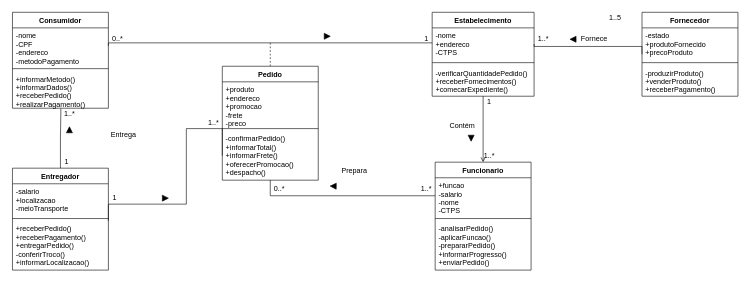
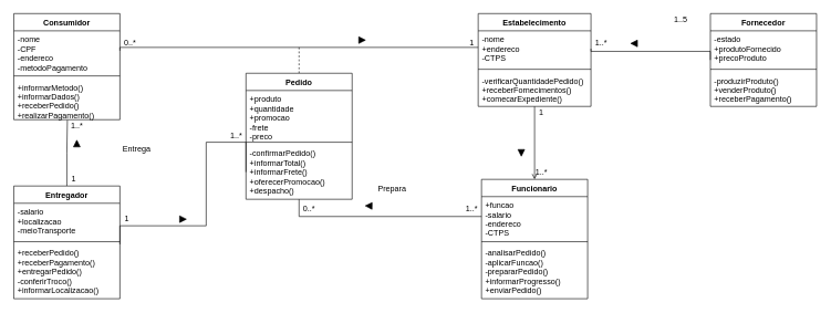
  <mxCell id="0" />
  <mxCell id="1" parent="0" />
  <mxCell id="2" style="edgeStyle=orthogonalEdgeStyle;rounded=0;orthogonalLoop=1;jettySize=auto;html=1;endArrow=open;endFill=0;" parent="1" source="3" target="11" edge="1"><mxGeometry relative="1" as="geometry" /></mxCell>
  <mxCell id="3" value="Estabelecimento" style="swimlane;fontStyle=1;align=center;verticalAlign=top;childLayout=stackLayout;horizontal=1;startSize=26;horizontalStack=0;resizeParent=1;resizeParentMax=0;resizeLast=0;collapsible=1;marginBottom=0;" parent="1" vertex="1"><mxGeometry x="720" y="20" width="170" height="140" as="geometry" /></mxCell>
  <mxCell id="4" value="-nome&#10;+endereco&#10;-CTPS" style="text;strokeColor=none;fillColor=none;align=left;verticalAlign=top;spacingLeft=4;spacingRight=4;overflow=hidden;rotatable=0;points=[[0,0.5],[1,0.5]];portConstraint=eastwest;" parent="3" vertex="1"><mxGeometry y="26" width="170" height="54" as="geometry" /></mxCell>
  <mxCell id="5" value="" style="line;strokeWidth=1;fillColor=none;align=left;verticalAlign=middle;spacingTop=-1;spacingLeft=3;spacingRight=3;rotatable=0;labelPosition=right;points=[];portConstraint=eastwest;" parent="3" vertex="1"><mxGeometry y="80" width="170" height="8" as="geometry" /></mxCell>
  <mxCell id="6" value="-verificarQuantidadePedido()&#10;+receberFornecimentos()&#10;+comecarExpediente()" style="text;strokeColor=none;fillColor=none;align=left;verticalAlign=top;spacingLeft=4;spacingRight=4;overflow=hidden;rotatable=0;points=[[0,0.5],[1,0.5]];portConstraint=eastwest;" parent="3" vertex="1"><mxGeometry y="88" width="170" height="52" as="geometry" /></mxCell>
  <mxCell id="7" value="Consumidor" style="swimlane;fontStyle=1;align=center;verticalAlign=top;childLayout=stackLayout;horizontal=1;startSize=26;horizontalStack=0;resizeParent=1;resizeParentMax=0;resizeLast=0;collapsible=1;marginBottom=0;" parent="1" vertex="1"><mxGeometry x="20" y="20" width="160" height="160" as="geometry" /></mxCell>
  <mxCell id="8" value="-nome&#10;-CPF&#10;-endereco&#10;-metodoPagamento" style="text;strokeColor=none;fillColor=none;align=left;verticalAlign=top;spacingLeft=4;spacingRight=4;overflow=hidden;rotatable=0;points=[[0,0.5],[1,0.5]];portConstraint=eastwest;" parent="7" vertex="1"><mxGeometry y="26" width="160" height="64" as="geometry" /></mxCell>
  <mxCell id="9" value="" style="line;strokeWidth=1;fillColor=none;align=left;verticalAlign=middle;spacingTop=-1;spacingLeft=3;spacingRight=3;rotatable=0;labelPosition=right;points=[];portConstraint=eastwest;" parent="7" vertex="1"><mxGeometry y="90" width="160" height="8" as="geometry" /></mxCell>
  <mxCell id="10" value="+informarMetodo()&#10;+informarDados()&#10;+receberPedido()&#10;+realizarPagamento()" style="text;strokeColor=none;fillColor=none;align=left;verticalAlign=top;spacingLeft=4;spacingRight=4;overflow=hidden;rotatable=0;points=[[0,0.5],[1,0.5]];portConstraint=eastwest;" parent="7" vertex="1"><mxGeometry y="98" width="160" height="62" as="geometry" /></mxCell>
  <mxCell id="11" value="Funcionario" style="swimlane;fontStyle=1;align=center;verticalAlign=top;childLayout=stackLayout;horizontal=1;startSize=26;horizontalStack=0;resizeParent=1;resizeParentMax=0;resizeLast=0;collapsible=1;marginBottom=0;" parent="1" vertex="1"><mxGeometry x="725" y="270" width="160" height="180" as="geometry" /></mxCell>
- <mxCell id="12" value="+funcao&#10;-salario&#10;-nome&#10;-CTPS" style="text;strokeColor=none;fillColor=none;align=left;verticalAlign=top;spacingLeft=4;spacingRight=4;overflow=hidden;rotatable=0;points=[[0,0.5],[1,0.5]];portConstraint=eastwest;" parent="11" vertex="1"><mxGeometry y="26" width="160" height="64" as="geometry" /></mxCell>
+ <mxCell id="12" value="+funcao&#10;-salario&#10;-endereco&#10;-CTPS" style="text;strokeColor=none;fillColor=none;align=left;verticalAlign=top;spacingLeft=4;spacingRight=4;overflow=hidden;rotatable=0;points=[[0,0.5],[1,0.5]];portConstraint=eastwest;" parent="11" vertex="1"><mxGeometry y="26" width="160" height="64" as="geometry" /></mxCell>
  <mxCell id="13" value="" style="line;strokeWidth=1;fillColor=none;align=left;verticalAlign=middle;spacingTop=-1;spacingLeft=3;spacingRight=3;rotatable=0;labelPosition=right;points=[];portConstraint=eastwest;" parent="11" vertex="1"><mxGeometry y="90" width="160" height="8" as="geometry" /></mxCell>
  <mxCell id="14" value="-analisarPedido()&#10;-aplicarFuncao()&#10;-prepararPedido()&#10;+informarProgresso()&#10;+enviarPedido()" style="text;strokeColor=none;fillColor=none;align=left;verticalAlign=top;spacingLeft=4;spacingRight=4;overflow=hidden;rotatable=0;points=[[0,0.5],[1,0.5]];portConstraint=eastwest;" parent="11" vertex="1"><mxGeometry y="98" width="160" height="82" as="geometry" /></mxCell>
  <mxCell id="15" value="Fornecedor" style="swimlane;fontStyle=1;align=center;verticalAlign=top;childLayout=stackLayout;horizontal=1;startSize=26;horizontalStack=0;resizeParent=1;resizeParentMax=0;resizeLast=0;collapsible=1;marginBottom=0;" parent="1" vertex="1"><mxGeometry x="1070" y="20" width="160" height="140" as="geometry" /></mxCell>
  <mxCell id="16" value="-estado&#10;+produtoFornecido&#10;+precoProduto" style="text;strokeColor=none;fillColor=none;align=left;verticalAlign=top;spacingLeft=4;spacingRight=4;overflow=hidden;rotatable=0;points=[[0,0.5],[1,0.5]];portConstraint=eastwest;" parent="15" vertex="1"><mxGeometry y="26" width="160" height="54" as="geometry" /></mxCell>
  <mxCell id="17" value="" style="line;strokeWidth=1;fillColor=none;align=left;verticalAlign=middle;spacingTop=-1;spacingLeft=3;spacingRight=3;rotatable=0;labelPosition=right;points=[];portConstraint=eastwest;" parent="15" vertex="1"><mxGeometry y="80" width="160" height="8" as="geometry" /></mxCell>
  <mxCell id="18" value="-produzirProduto()&#10;+venderProduto()&#10;+receberPagamento()" style="text;strokeColor=none;fillColor=none;align=left;verticalAlign=top;spacingLeft=4;spacingRight=4;overflow=hidden;rotatable=0;points=[[0,0.5],[1,0.5]];portConstraint=eastwest;" parent="15" vertex="1"><mxGeometry y="88" width="160" height="52" as="geometry" /></mxCell>
  <mxCell id="19" style="edgeStyle=orthogonalEdgeStyle;rounded=0;orthogonalLoop=1;jettySize=auto;html=1;entryX=0.505;entryY=1.008;entryDx=0;entryDy=0;entryPerimeter=0;endArrow=none;endFill=0;" edge="1" parent="1" source="20" target="10"><mxGeometry relative="1" as="geometry" /></mxCell>
  <mxCell id="20" value="Entregador" style="swimlane;fontStyle=1;align=center;verticalAlign=top;childLayout=stackLayout;horizontal=1;startSize=26;horizontalStack=0;resizeParent=1;resizeParentMax=0;resizeLast=0;collapsible=1;marginBottom=0;" parent="1" vertex="1"><mxGeometry x="20" y="280" width="160" height="170" as="geometry" /></mxCell>
  <mxCell id="21" value="-salario&#10;+localizacao&#10;-meioTransporte" style="text;strokeColor=none;fillColor=none;align=left;verticalAlign=top;spacingLeft=4;spacingRight=4;overflow=hidden;rotatable=0;points=[[0,0.5],[1,0.5]];portConstraint=eastwest;" parent="20" vertex="1"><mxGeometry y="26" width="160" height="54" as="geometry" /></mxCell>
  <mxCell id="22" value="" style="line;strokeWidth=1;fillColor=none;align=left;verticalAlign=middle;spacingTop=-1;spacingLeft=3;spacingRight=3;rotatable=0;labelPosition=right;points=[];portConstraint=eastwest;" parent="20" vertex="1"><mxGeometry y="80" width="160" height="8" as="geometry" /></mxCell>
  <mxCell id="23" value="+receberPedido()&#10;+receberPagamento()&#10;+entregarPedido()&#10;-conferirTroco()&#10;+informarLocalizacao()" style="text;strokeColor=none;fillColor=none;align=left;verticalAlign=top;spacingLeft=4;spacingRight=4;overflow=hidden;rotatable=0;points=[[0,0.5],[1,0.5]];portConstraint=eastwest;" parent="20" vertex="1"><mxGeometry y="88" width="160" height="82" as="geometry" /></mxCell>
  <mxCell id="24" style="edgeStyle=orthogonalEdgeStyle;rounded=0;orthogonalLoop=1;jettySize=auto;html=1;exitX=1;exitY=0.5;exitDx=0;exitDy=0;entryX=0;entryY=0.5;entryDx=0;entryDy=0;endArrow=none;endFill=0;" parent="1" source="4" target="15" edge="1"><mxGeometry relative="1" as="geometry"><Array as="points"><mxPoint x="890" y="77" /></Array></mxGeometry></mxCell>
- <mxCell id="25" value="Fornece" style="text;html=1;align=center;verticalAlign=middle;resizable=0;points=[];autosize=1;strokeColor=none;fillColor=none;" parent="1" vertex="1"><mxGeometry x="960" y="55" width="60" height="20" as="geometry" /></mxCell>
  <mxCell id="26" value="" style="triangle;whiteSpace=wrap;html=1;fillColor=#000000;rotation=-180;" parent="1" vertex="1"><mxGeometry x="950" y="60" width="10" height="10" as="geometry" /></mxCell>
  <mxCell id="27" style="edgeStyle=orthogonalEdgeStyle;rounded=0;orthogonalLoop=1;jettySize=auto;html=1;exitX=0.5;exitY=0;exitDx=0;exitDy=0;endArrow=none;endFill=0;dashed=1;" parent="1" source="28" edge="1"><mxGeometry relative="1" as="geometry"><mxPoint x="450" y="70" as="targetPoint" /></mxGeometry></mxCell>
  <mxCell id="28" value="Pedido" style="swimlane;fontStyle=1;align=center;verticalAlign=top;childLayout=stackLayout;horizontal=1;startSize=26;horizontalStack=0;resizeParent=1;resizeParentMax=0;resizeLast=0;collapsible=1;marginBottom=0;" parent="1" vertex="1"><mxGeometry x="370" y="110" width="160" height="190" as="geometry" /></mxCell>
- <mxCell id="29" value="+produto&#10;+endereco&#10;+promocao&#10;-frete&#10;-preco" style="text;strokeColor=none;fillColor=none;align=left;verticalAlign=top;spacingLeft=4;spacingRight=4;overflow=hidden;rotatable=0;points=[[0,0.5],[1,0.5]];portConstraint=eastwest;" parent="28" vertex="1"><mxGeometry y="26" width="160" height="74" as="geometry" /></mxCell>
+ <mxCell id="29" value="+produto&#10;+quantidade&#10;+promocao&#10;-frete&#10;-preco" style="text;strokeColor=none;fillColor=none;align=left;verticalAlign=top;spacingLeft=4;spacingRight=4;overflow=hidden;rotatable=0;points=[[0,0.5],[1,0.5]];portConstraint=eastwest;" parent="28" vertex="1"><mxGeometry y="26" width="160" height="74" as="geometry" /></mxCell>
  <mxCell id="30" value="" style="line;strokeWidth=1;fillColor=none;align=left;verticalAlign=middle;spacingTop=-1;spacingLeft=3;spacingRight=3;rotatable=0;labelPosition=right;points=[];portConstraint=eastwest;" parent="28" vertex="1"><mxGeometry y="100" width="160" height="8" as="geometry" /></mxCell>
  <mxCell id="31" value="-confirmarPedido()&#10;+informarTotal()&#10;+informarFrete()&#10;+oferecerPromocao()&#10;+despacho()" style="text;strokeColor=none;fillColor=none;align=left;verticalAlign=top;spacingLeft=4;spacingRight=4;overflow=hidden;rotatable=0;points=[[0,0.5],[1,0.5]];portConstraint=eastwest;" parent="28" vertex="1"><mxGeometry y="108" width="160" height="82" as="geometry" /></mxCell>
  <mxCell id="32" value="Prepara" style="text;html=1;align=center;verticalAlign=middle;resizable=0;points=[];autosize=1;strokeColor=none;fillColor=none;" parent="1" vertex="1"><mxGeometry x="560" y="275" width="60" height="20" as="geometry" /></mxCell>
  <mxCell id="33" style="edgeStyle=orthogonalEdgeStyle;rounded=0;orthogonalLoop=1;jettySize=auto;html=1;exitX=1;exitY=0.5;exitDx=0;exitDy=0;entryX=0;entryY=0.5;entryDx=0;entryDy=0;endArrow=none;endFill=0;" parent="1" edge="1"><mxGeometry relative="1" as="geometry"><mxPoint x="180" y="76" as="sourcePoint" /><mxPoint x="720" y="71" as="targetPoint" /><Array as="points"><mxPoint x="180" y="71" /></Array></mxGeometry></mxCell>
  <mxCell id="34" style="edgeStyle=orthogonalEdgeStyle;rounded=0;orthogonalLoop=1;jettySize=auto;html=1;entryX=0;entryY=0.5;entryDx=0;entryDy=0;endArrow=none;endFill=0;" parent="1" edge="1"><mxGeometry relative="1" as="geometry"><mxPoint x="180" y="368" as="sourcePoint" /><mxPoint x="370" y="259" as="targetPoint" /><Array as="points"><mxPoint x="180" y="340" /><mxPoint x="310" y="340" /><mxPoint x="310" y="214" /><mxPoint x="370" y="214" /></Array></mxGeometry></mxCell>
  <mxCell id="35" value="" style="triangle;whiteSpace=wrap;html=1;fillColor=#000000;rotation=0;" parent="1" vertex="1"><mxGeometry x="270" y="325" width="10" height="10" as="geometry" /></mxCell>
  <mxCell id="36" value="" style="triangle;whiteSpace=wrap;html=1;fillColor=#000000;rotation=0;" parent="1" vertex="1"><mxGeometry x="540" y="55" width="10" height="10" as="geometry" /></mxCell>
  <mxCell id="37" value="" style="triangle;whiteSpace=wrap;html=1;fillColor=#000000;rotation=-179;" parent="1" vertex="1"><mxGeometry x="550" y="305" width="10" height="10" as="geometry" /></mxCell>
  <mxCell id="38" value="0..*" style="text;html=1;align=center;verticalAlign=middle;resizable=0;points=[];autosize=1;strokeColor=none;fillColor=none;rotation=0;" parent="1" vertex="1"><mxGeometry x="180" y="55" width="30" height="20" as="geometry" /></mxCell>
  <mxCell id="39" value="1" style="text;html=1;align=center;verticalAlign=middle;resizable=0;points=[];autosize=1;strokeColor=none;fillColor=none;" parent="1" vertex="1"><mxGeometry x="700" y="55" width="20" height="20" as="geometry" /></mxCell>
- <mxCell id="40" value="Contém" style="text;html=1;align=center;verticalAlign=middle;resizable=0;points=[];autosize=1;strokeColor=none;fillColor=none;" parent="1" vertex="1"><mxGeometry x="740" y="200" width="60" height="20" as="geometry" /></mxCell>
  <mxCell id="41" value="" style="triangle;whiteSpace=wrap;html=1;fillColor=#000000;rotation=0;direction=south;" parent="1" vertex="1"><mxGeometry x="780" y="225" width="10" height="10" as="geometry" /></mxCell>
  <mxCell id="42" value="1..*" style="text;html=1;align=center;verticalAlign=middle;resizable=0;points=[];autosize=1;strokeColor=none;fillColor=none;" parent="1" vertex="1"><mxGeometry x="340" y="195" width="30" height="20" as="geometry" /></mxCell>
  <mxCell id="43" value="1" style="text;html=1;align=center;verticalAlign=middle;resizable=0;points=[];autosize=1;strokeColor=none;fillColor=none;" parent="1" vertex="1"><mxGeometry x="180" y="320" width="20" height="20" as="geometry" /></mxCell>
  <mxCell id="44" value="0..*" style="text;html=1;align=center;verticalAlign=middle;resizable=0;points=[];autosize=1;strokeColor=none;fillColor=none;" parent="1" vertex="1"><mxGeometry x="450" y="305" width="30" height="20" as="geometry" /></mxCell>
  <mxCell id="45" value="1..*" style="text;html=1;align=center;verticalAlign=middle;resizable=0;points=[];autosize=1;strokeColor=none;fillColor=none;" parent="1" vertex="1"><mxGeometry x="695" y="305" width="30" height="20" as="geometry" /></mxCell>
  <mxCell id="46" value="1..*" style="text;html=1;align=center;verticalAlign=middle;resizable=0;points=[];autosize=1;strokeColor=none;fillColor=none;" parent="1" vertex="1"><mxGeometry x="800" y="250" width="30" height="20" as="geometry" /></mxCell>
  <mxCell id="47" value="1" style="text;html=1;align=center;verticalAlign=middle;resizable=0;points=[];autosize=1;strokeColor=none;fillColor=none;" parent="1" vertex="1"><mxGeometry x="805" y="160" width="20" height="20" as="geometry" /></mxCell>
  <mxCell id="48" value="1..5" style="text;html=1;align=center;verticalAlign=middle;resizable=0;points=[];autosize=1;strokeColor=none;fillColor=none;" parent="1" vertex="1"><mxGeometry x="1005" y="20" width="40" height="20" as="geometry" /></mxCell>
  <mxCell id="49" value="1..*" style="text;html=1;align=center;verticalAlign=middle;resizable=0;points=[];autosize=1;strokeColor=none;fillColor=none;" parent="1" vertex="1"><mxGeometry x="890" y="55" width="30" height="20" as="geometry" /></mxCell>
  <mxCell id="50" style="edgeStyle=orthogonalEdgeStyle;rounded=0;orthogonalLoop=1;jettySize=auto;html=1;endArrow=none;endFill=0;" parent="1" edge="1"><mxGeometry relative="1" as="geometry"><mxPoint x="725" y="326" as="sourcePoint" /><mxPoint x="450" y="300" as="targetPoint" /><Array as="points"><mxPoint x="450" y="326" /></Array></mxGeometry></mxCell>
  <mxCell id="51" value="Entrega" style="text;html=1;align=center;verticalAlign=middle;resizable=0;points=[];autosize=1;strokeColor=none;fillColor=none;" vertex="1" parent="1"><mxGeometry x="175" y="215" width="60" height="20" as="geometry" /></mxCell>
  <mxCell id="52" value="" style="triangle;whiteSpace=wrap;html=1;fillColor=#000000;rotation=-90;" vertex="1" parent="1"><mxGeometry x="110" y="211" width="10" height="10" as="geometry" /></mxCell>
  <mxCell id="53" value="1..*" style="text;html=1;align=center;verticalAlign=middle;resizable=0;points=[];autosize=1;strokeColor=none;fillColor=none;" vertex="1" parent="1"><mxGeometry x="100" y="180" width="30" height="20" as="geometry" /></mxCell>
  <mxCell id="54" value="1" style="text;html=1;align=center;verticalAlign=middle;resizable=0;points=[];autosize=1;strokeColor=none;fillColor=none;" vertex="1" parent="1"><mxGeometry x="100" y="260" width="20" height="20" as="geometry" /></mxCell>
